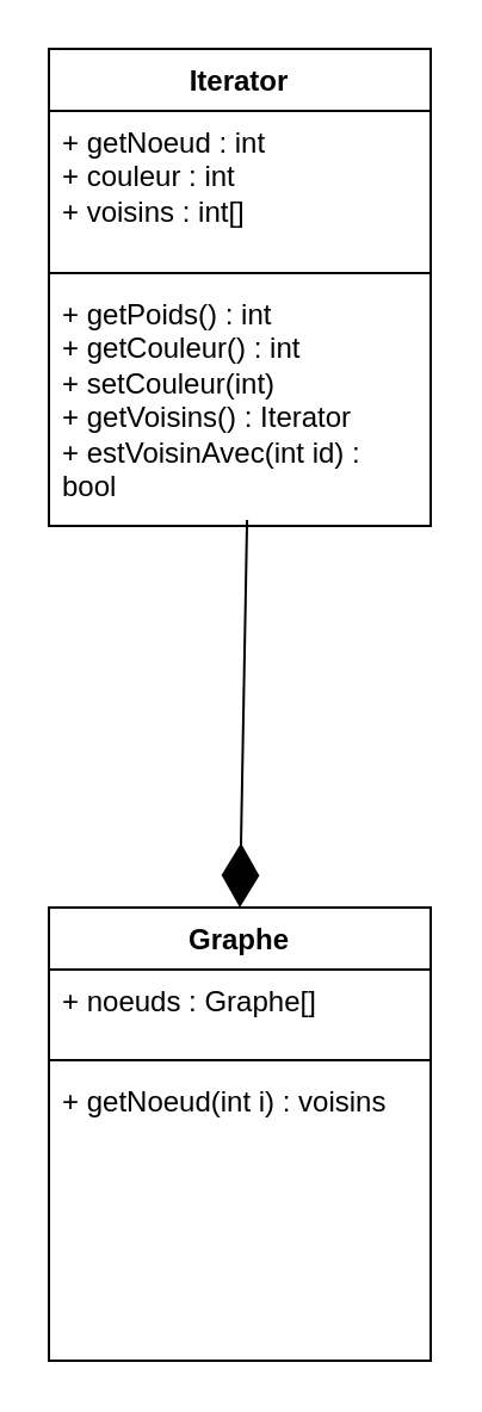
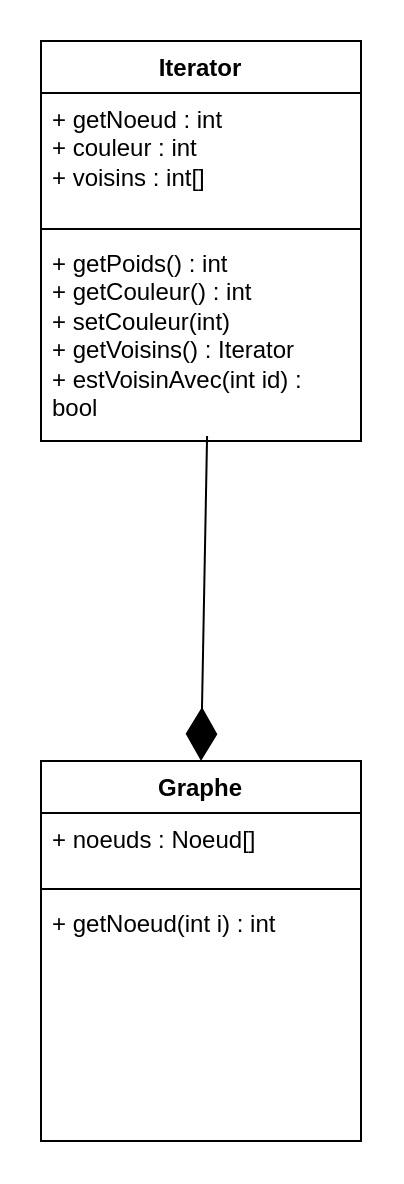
  <mxCell id="0" />
  <mxCell id="1" parent="0" />
  <mxCell id="2" value="Graphe" style="swimlane;fontStyle=1;align=center;verticalAlign=top;childLayout=stackLayout;horizontal=1;startSize=26;horizontalStack=0;resizeParent=1;resizeParentMax=0;resizeLast=0;collapsible=1;marginBottom=0;whiteSpace=wrap;html=1;" vertex="1" parent="1"><mxGeometry x="20" y="380" width="160" height="190" as="geometry" /></mxCell>
- <mxCell id="3" value="+ noeuds : Graphe[]" style="text;strokeColor=none;fillColor=none;align=left;verticalAlign=top;spacingLeft=4;spacingRight=4;overflow=hidden;rotatable=0;points=[[0,0.5],[1,0.5]];portConstraint=eastwest;whiteSpace=wrap;html=1;" vertex="1" parent="2"><mxGeometry y="26" width="160" height="34" as="geometry" /></mxCell>
+ <mxCell id="3" value="+ noeuds : Noeud[]" style="text;strokeColor=none;fillColor=none;align=left;verticalAlign=top;spacingLeft=4;spacingRight=4;overflow=hidden;rotatable=0;points=[[0,0.5],[1,0.5]];portConstraint=eastwest;whiteSpace=wrap;html=1;" vertex="1" parent="2"><mxGeometry y="26" width="160" height="34" as="geometry" /></mxCell>
  <mxCell id="4" value="" style="line;strokeWidth=1;fillColor=none;align=left;verticalAlign=middle;spacingTop=-1;spacingLeft=3;spacingRight=3;rotatable=0;labelPosition=right;points=[];portConstraint=eastwest;strokeColor=inherit;" vertex="1" parent="2"><mxGeometry y="60" width="160" height="8" as="geometry" /></mxCell>
- <mxCell id="5" value="+ getNoeud(int i) : voisins" style="text;strokeColor=none;fillColor=none;align=left;verticalAlign=top;spacingLeft=4;spacingRight=4;overflow=hidden;rotatable=0;points=[[0,0.5],[1,0.5]];portConstraint=eastwest;whiteSpace=wrap;html=1;" vertex="1" parent="2"><mxGeometry y="68" width="160" height="122" as="geometry" /></mxCell>
+ <mxCell id="5" value="+ getNoeud(int i) : int" style="text;strokeColor=none;fillColor=none;align=left;verticalAlign=top;spacingLeft=4;spacingRight=4;overflow=hidden;rotatable=0;points=[[0,0.5],[1,0.5]];portConstraint=eastwest;whiteSpace=wrap;html=1;" vertex="1" parent="2"><mxGeometry y="68" width="160" height="122" as="geometry" /></mxCell>
  <mxCell id="6" value="Iterator" style="swimlane;fontStyle=1;align=center;verticalAlign=top;childLayout=stackLayout;horizontal=1;startSize=26;horizontalStack=0;resizeParent=1;resizeParentMax=0;resizeLast=0;collapsible=1;marginBottom=0;whiteSpace=wrap;html=1;" vertex="1" parent="1"><mxGeometry x="20" y="20" width="160" height="200" as="geometry" /></mxCell>
  <mxCell id="7" value="+ getNoeud : int&lt;div&gt;+ couleur : int&lt;br&gt;&lt;div&gt;+ voisins : int[]&lt;/div&gt;&lt;/div&gt;" style="text;strokeColor=none;fillColor=none;align=left;verticalAlign=top;spacingLeft=4;spacingRight=4;overflow=hidden;rotatable=0;points=[[0,0.5],[1,0.5]];portConstraint=eastwest;whiteSpace=wrap;html=1;" vertex="1" parent="6"><mxGeometry y="26" width="160" height="64" as="geometry" /></mxCell>
  <mxCell id="8" value="" style="line;strokeWidth=1;fillColor=none;align=left;verticalAlign=middle;spacingTop=-1;spacingLeft=3;spacingRight=3;rotatable=0;labelPosition=right;points=[];portConstraint=eastwest;strokeColor=inherit;" vertex="1" parent="6"><mxGeometry y="90" width="160" height="8" as="geometry" /></mxCell>
  <mxCell id="9" value="+ getPoids() : int&lt;div&gt;+ getCouleur() : int&lt;/div&gt;&lt;div&gt;+ setCouleur(int)&lt;br&gt;&lt;div&gt;+ getVoisins() : Iterator&lt;/div&gt;&lt;div&gt;+ estVoisinAvec(int id) : bool&lt;/div&gt;&lt;/div&gt;" style="text;strokeColor=none;fillColor=none;align=left;verticalAlign=top;spacingLeft=4;spacingRight=4;overflow=hidden;rotatable=0;points=[[0,0.5],[1,0.5]];portConstraint=eastwest;whiteSpace=wrap;html=1;" vertex="1" parent="6"><mxGeometry y="98" width="160" height="102" as="geometry" /></mxCell>
  <mxCell id="10" value="" style="endArrow=diamondThin;endFill=1;endSize=24;html=1;rounded=0;entryX=0.5;entryY=0;entryDx=0;entryDy=0;exitX=0.519;exitY=0.976;exitDx=0;exitDy=0;exitPerimeter=0;" edge="1" parent="1" source="9" target="2"><mxGeometry width="160" relative="1" as="geometry"><mxPoint x="210" y="380" as="sourcePoint" /><mxPoint x="370" y="380" as="targetPoint" /></mxGeometry></mxCell>
